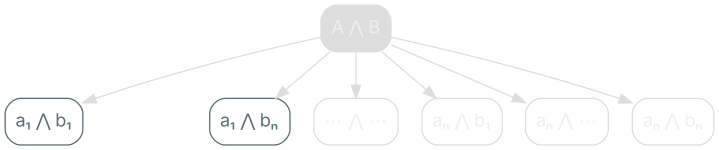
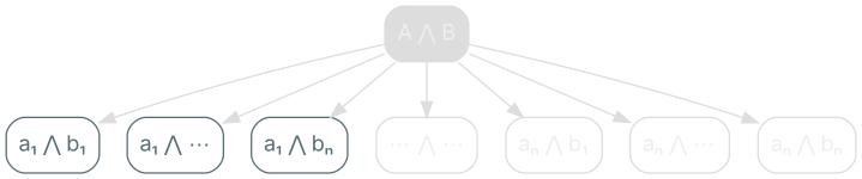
  digraph {
    node [color="#dddddd" fillcolor="#ffffff" fontcolor="#eeeeee" fontname="Inter,Arial" shape=rectangle style="rounded,filled"]
    edge [color="#dddddd" fillcolor="#dddddd" fontcolor="#000000" fontname="Inter,Arial" fontsize=11]
    n1 [fillcolor="#dddddd" label="A ⋀ B"]
    n2 [color="#586E75" fontcolor="#586E75" label="a₁ ⋀ b₁"]
+   n3 [color="#586E75" fontcolor="#586E75" label="a₁ ⋀ ⋯"]
    n4 [color="#586E75" fontcolor="#586E75" label="a₁ ⋀ bₙ"]
    n5 [label="⋯ ⋀ ⋯"]
    n6 [label="aₙ ⋀ b₁"]
    n7 [label="aₙ ⋀ ⋯"]
    n8 [label="aₙ ⋀ bₙ"]
    n1 -> n2
+   n1 -> n3
    n1 -> n4
    n1 -> n5
    n1 -> n6
    n1 -> n7
    n1 -> n8
  }
